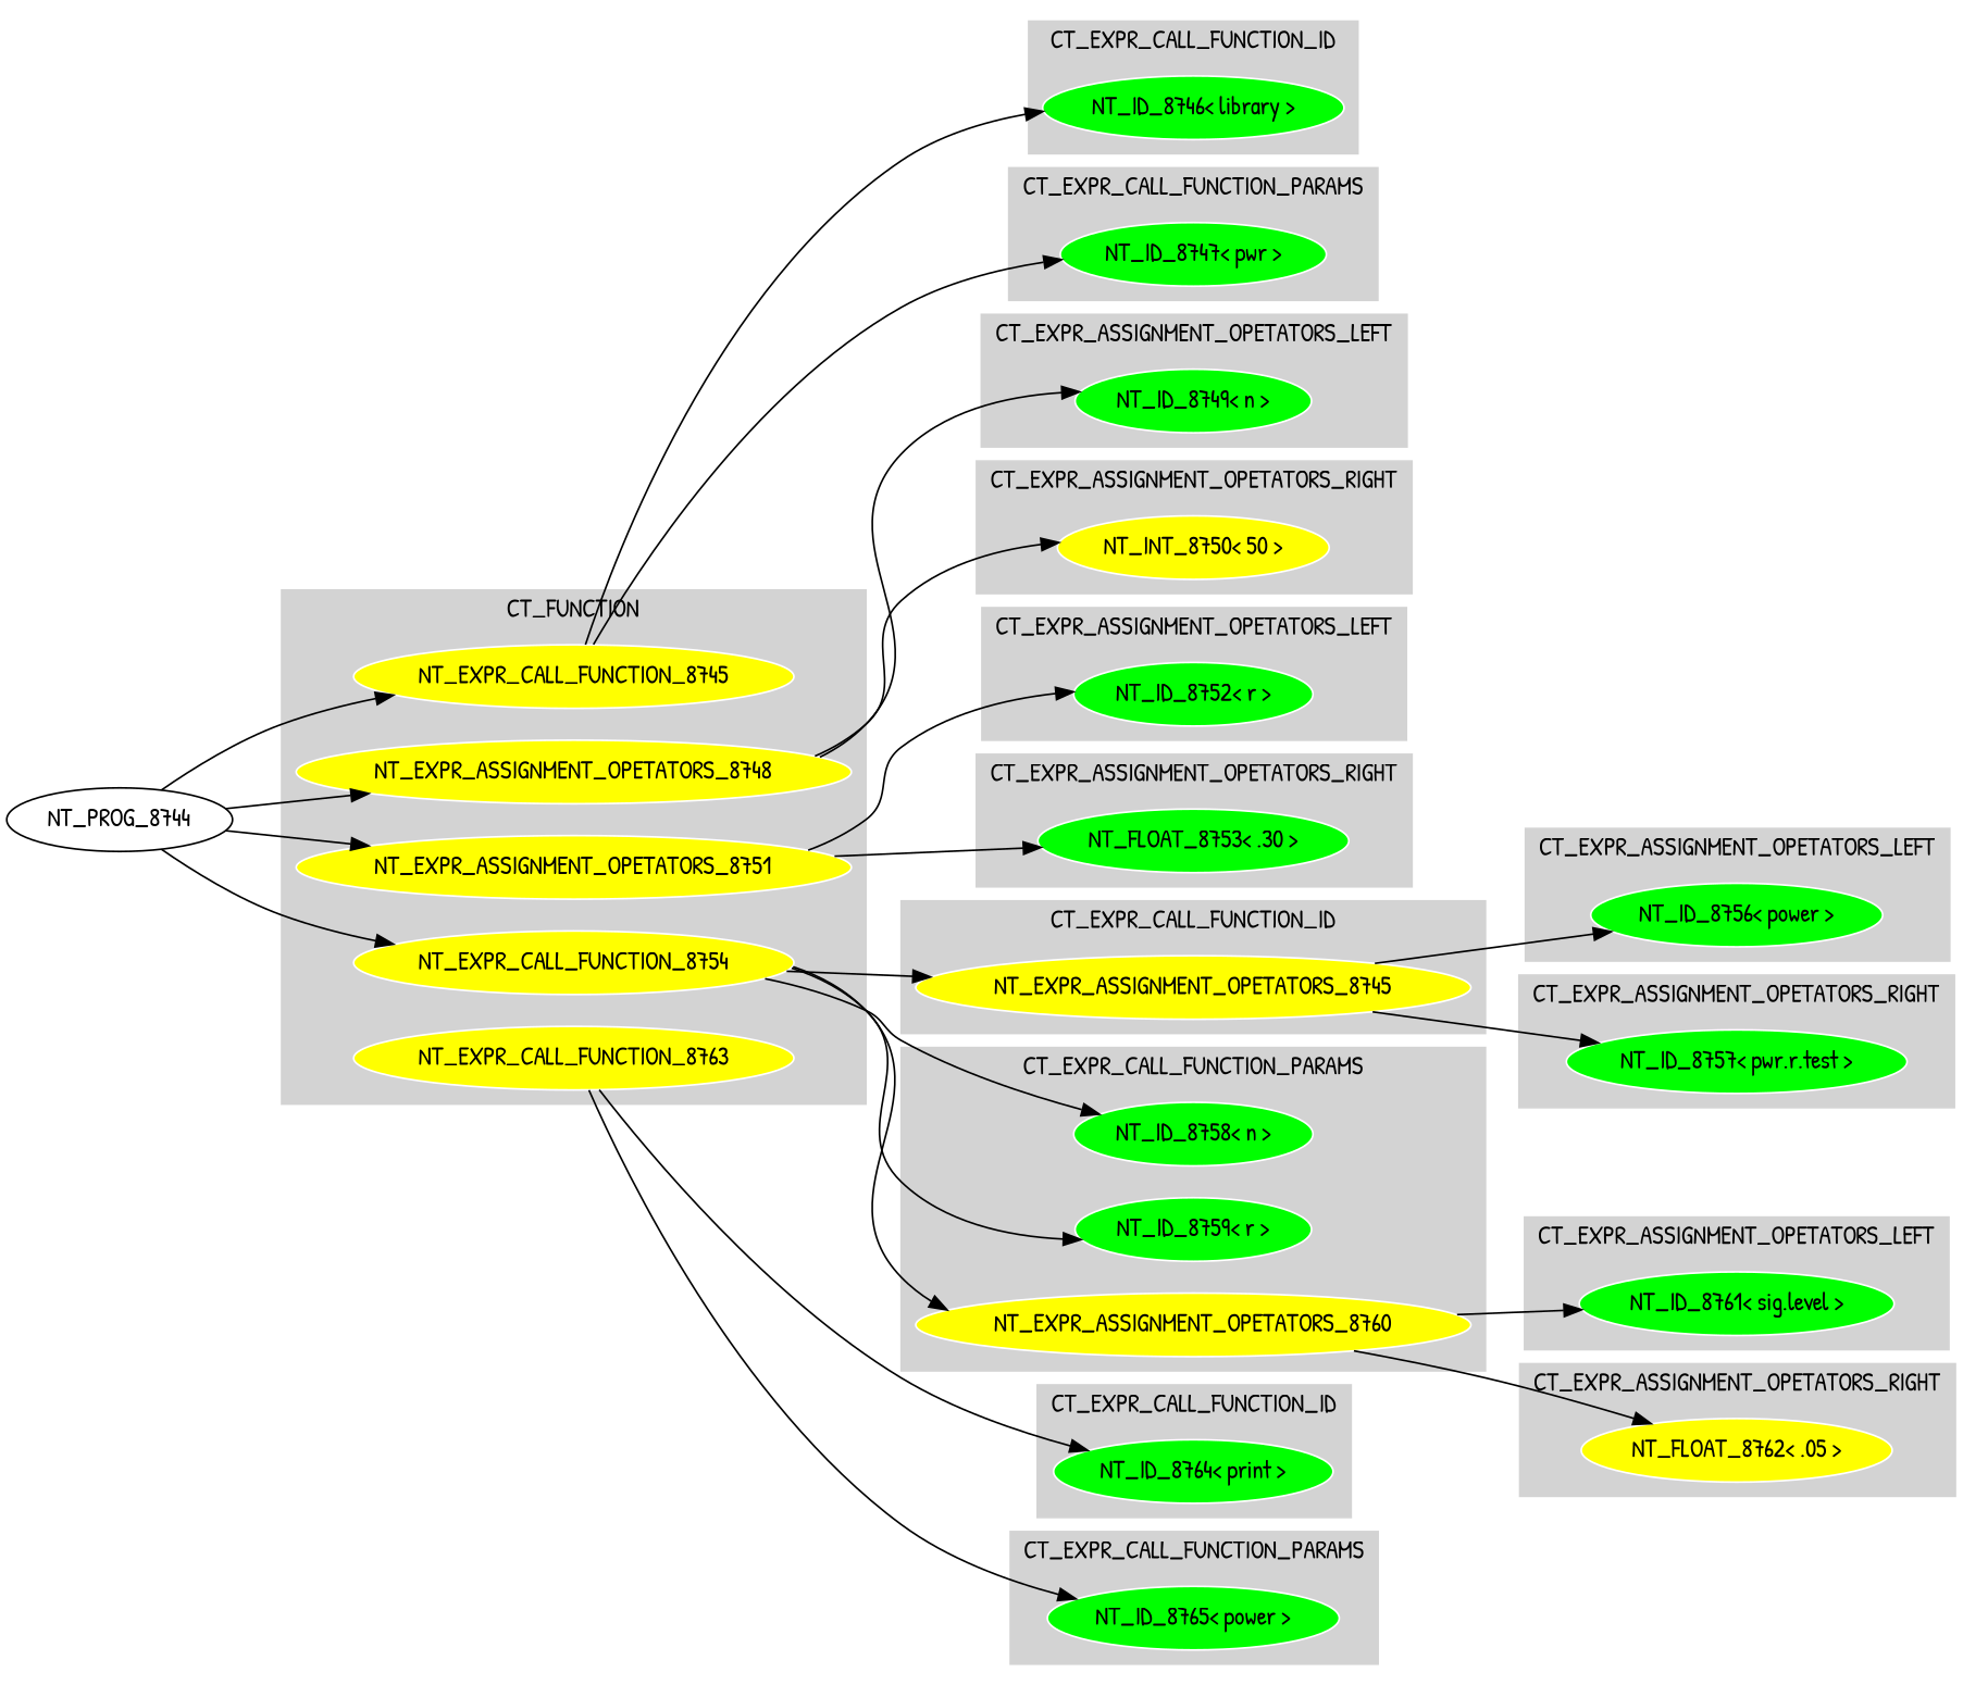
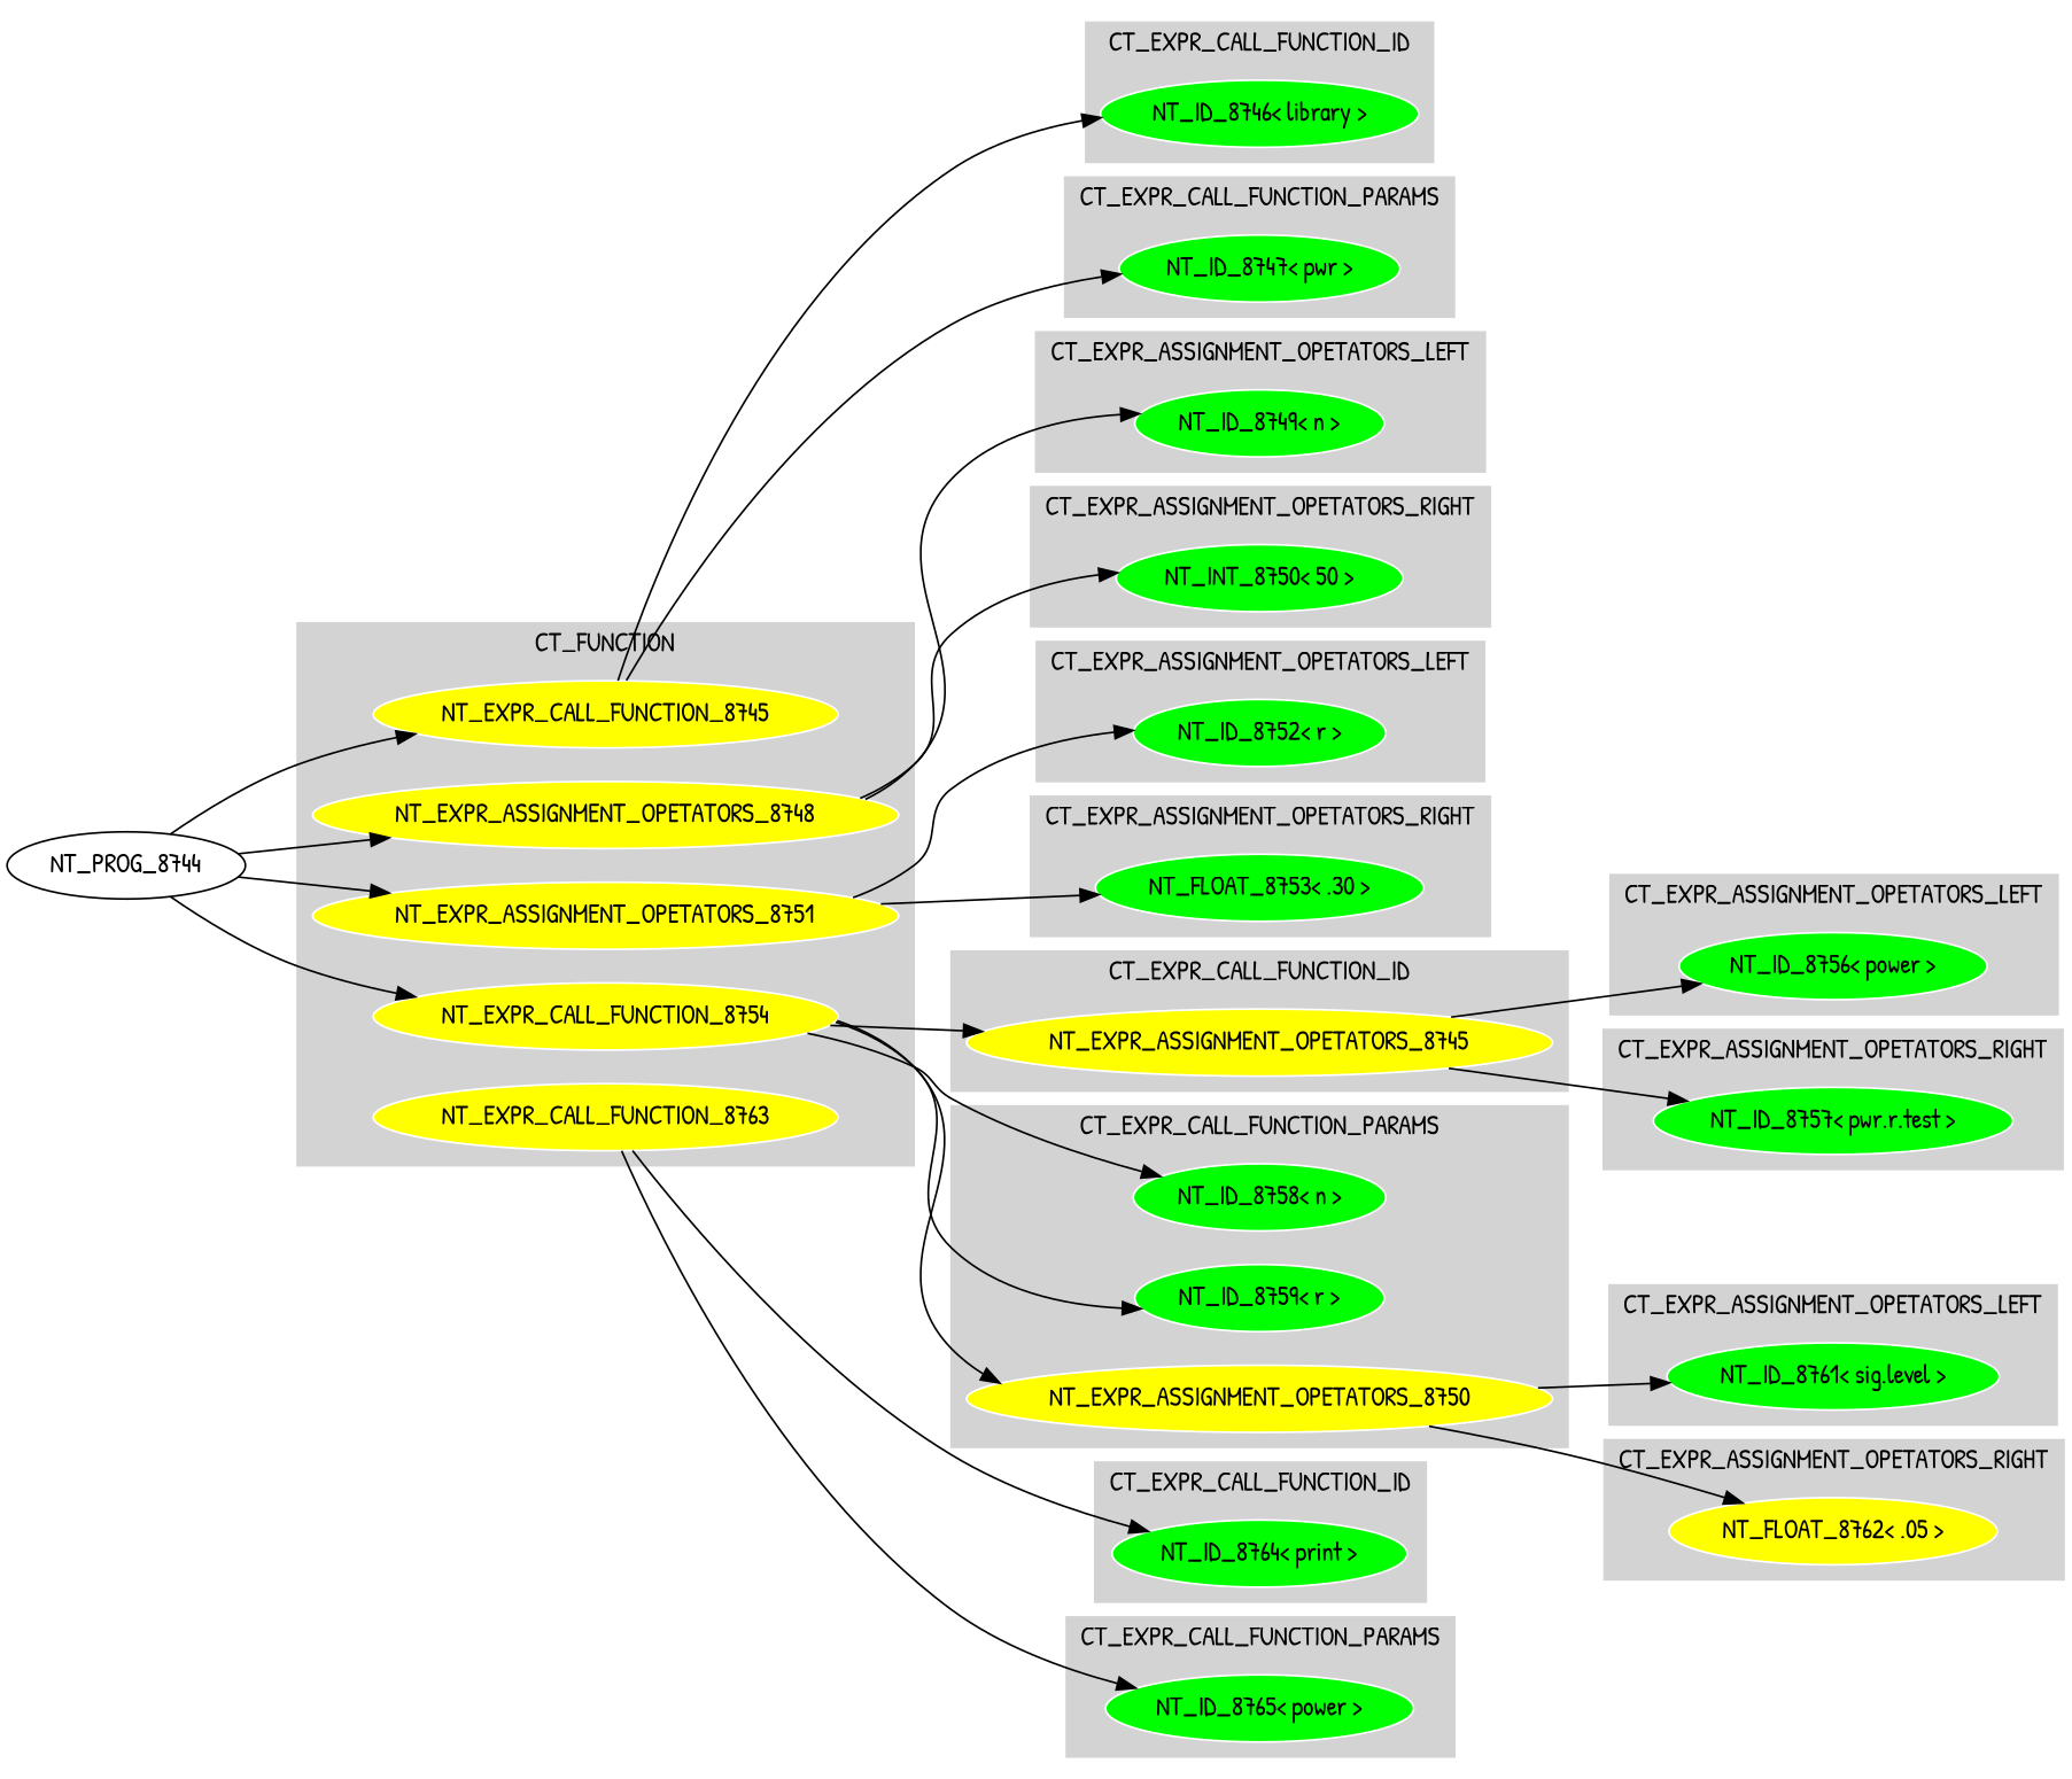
  digraph {
    fontname="Patrick Hand"
    rankdir=LR
    node [color=white fillcolor=green fontname="Patrick Hand" style=filled]
    edge [fontname="Patrick Hand"]
    NT_EXPR_CALL_FUNCTION_8745 [fillcolor=yellow]
    NT_EXPR_ASSIGNMENT_OPETATORS_8748 [fillcolor=yellow]
    NT_EXPR_ASSIGNMENT_OPETATORS_8751 [fillcolor=yellow]
    NT_EXPR_CALL_FUNCTION_8754 [fillcolor=yellow]
    NT_EXPR_CALL_FUNCTION_8763 [fillcolor=yellow]
    "NT_ID_8746< library >"
    "NT_ID_8747< pwr >"
    "NT_ID_8749< n >"
-   "NT_INT_8750< 50 >" [fillcolor=yellow]
+   "NT_INT_8750< 50 >"
    "NT_ID_8752< r >"
    "NT_FLOAT_8753< .30 >"
    n12 [fillcolor=yellow label=NT_EXPR_ASSIGNMENT_OPETATORS_8745]
    "NT_ID_8758< n >"
    "NT_ID_8759< r >"
-   NT_EXPR_ASSIGNMENT_OPETATORS_8760 [fillcolor=yellow]
+   NT_EXPR_ASSIGNMENT_OPETATORS_8760 [fillcolor=yellow label=NT_EXPR_ASSIGNMENT_OPETATORS_8750]
    "NT_ID_8756< power >"
    "NT_ID_8757< pwr.r.test >"
    "NT_ID_8761< sig.level >"
    "NT_FLOAT_8762< .05 >" [fillcolor=yellow]
    "NT_ID_8764< print >"
    "NT_ID_8765< power >"
    NT_PROG_8744 [color="" fillcolor="" style=""]
    subgraph cluster_1 {
      color=lightgrey
      label=CT_FUNCTION
      style=filled
      NT_EXPR_CALL_FUNCTION_8745
      NT_EXPR_ASSIGNMENT_OPETATORS_8748
      NT_EXPR_ASSIGNMENT_OPETATORS_8751
      NT_EXPR_CALL_FUNCTION_8754
      NT_EXPR_CALL_FUNCTION_8763
    }
    subgraph cluster_2 {
      color=lightgrey
      label=CT_EXPR_CALL_FUNCTION_ID
      style=filled
      "NT_ID_8746< library >"
    }
    subgraph cluster_3 {
      color=lightgrey
      label=CT_EXPR_CALL_FUNCTION_PARAMS
      style=filled
      "NT_ID_8747< pwr >"
    }
    subgraph cluster_4 {
      color=lightgrey
      label=CT_EXPR_ASSIGNMENT_OPETATORS_LEFT
      style=filled
      "NT_ID_8749< n >"
    }
    subgraph cluster_5 {
      color=lightgrey
      label=CT_EXPR_ASSIGNMENT_OPETATORS_RIGHT
      style=filled
      "NT_INT_8750< 50 >"
    }
    subgraph cluster_6 {
      color=lightgrey
      label=CT_EXPR_ASSIGNMENT_OPETATORS_LEFT
      style=filled
      "NT_ID_8752< r >"
    }
    subgraph cluster_7 {
      color=lightgrey
      label=CT_EXPR_ASSIGNMENT_OPETATORS_RIGHT
      style=filled
      "NT_FLOAT_8753< .30 >"
    }
    subgraph cluster_8 {
      color=lightgrey
      label=CT_EXPR_CALL_FUNCTION_ID
      style=filled
      n12
    }
    subgraph cluster_9 {
      color=lightgrey
      label=CT_EXPR_CALL_FUNCTION_PARAMS
      style=filled
      "NT_ID_8758< n >"
      "NT_ID_8759< r >"
      NT_EXPR_ASSIGNMENT_OPETATORS_8760
    }
    subgraph cluster_10 {
      color=lightgrey
      label=CT_EXPR_ASSIGNMENT_OPETATORS_LEFT
      style=filled
      "NT_ID_8756< power >"
    }
    subgraph cluster_11 {
      color=lightgrey
      label=CT_EXPR_ASSIGNMENT_OPETATORS_RIGHT
      style=filled
      "NT_ID_8757< pwr.r.test >"
    }
    subgraph cluster_12 {
      color=lightgrey
      label=CT_EXPR_ASSIGNMENT_OPETATORS_LEFT
      style=filled
      "NT_ID_8761< sig.level >"
    }
    subgraph cluster_13 {
      color=lightgrey
      label=CT_EXPR_ASSIGNMENT_OPETATORS_RIGHT
      style=filled
      "NT_FLOAT_8762< .05 >"
    }
    subgraph cluster_14 {
      color=lightgrey
      label=CT_EXPR_CALL_FUNCTION_ID
      style=filled
      "NT_ID_8764< print >"
    }
    subgraph cluster_15 {
      color=lightgrey
      label=CT_EXPR_CALL_FUNCTION_PARAMS
      style=filled
      "NT_ID_8765< power >"
    }
    NT_EXPR_CALL_FUNCTION_8745 -> "NT_ID_8746< library >"
    NT_EXPR_CALL_FUNCTION_8745 -> "NT_ID_8747< pwr >"
    NT_EXPR_ASSIGNMENT_OPETATORS_8748 -> "NT_ID_8749< n >"
    NT_EXPR_ASSIGNMENT_OPETATORS_8748 -> "NT_INT_8750< 50 >"
    NT_EXPR_ASSIGNMENT_OPETATORS_8751 -> "NT_ID_8752< r >"
    NT_EXPR_ASSIGNMENT_OPETATORS_8751 -> "NT_FLOAT_8753< .30 >"
    NT_EXPR_CALL_FUNCTION_8754 -> n12
    NT_EXPR_CALL_FUNCTION_8754 -> "NT_ID_8758< n >"
    NT_EXPR_CALL_FUNCTION_8754 -> "NT_ID_8759< r >"
    NT_EXPR_CALL_FUNCTION_8754 -> NT_EXPR_ASSIGNMENT_OPETATORS_8760
    NT_EXPR_CALL_FUNCTION_8763 -> "NT_ID_8764< print >"
    NT_EXPR_CALL_FUNCTION_8763 -> "NT_ID_8765< power >"
    n12 -> "NT_ID_8756< power >"
    n12 -> "NT_ID_8757< pwr.r.test >"
    NT_EXPR_ASSIGNMENT_OPETATORS_8760 -> "NT_ID_8761< sig.level >"
    NT_EXPR_ASSIGNMENT_OPETATORS_8760 -> "NT_FLOAT_8762< .05 >"
    NT_PROG_8744 -> NT_EXPR_CALL_FUNCTION_8745
    NT_PROG_8744 -> NT_EXPR_ASSIGNMENT_OPETATORS_8748
    NT_PROG_8744 -> NT_EXPR_ASSIGNMENT_OPETATORS_8751
    NT_PROG_8744 -> NT_EXPR_CALL_FUNCTION_8754
  }
